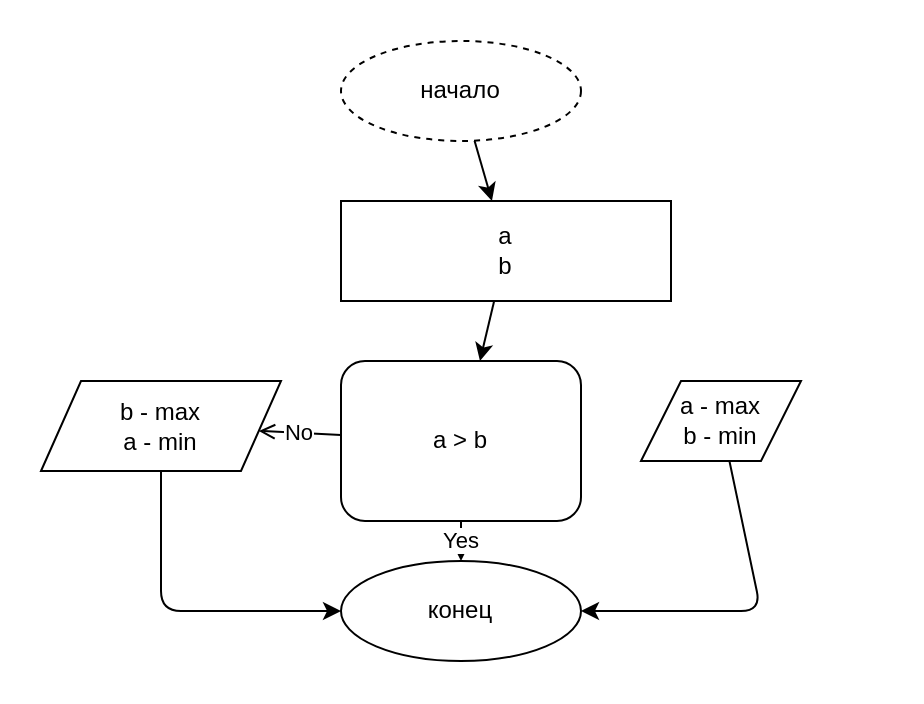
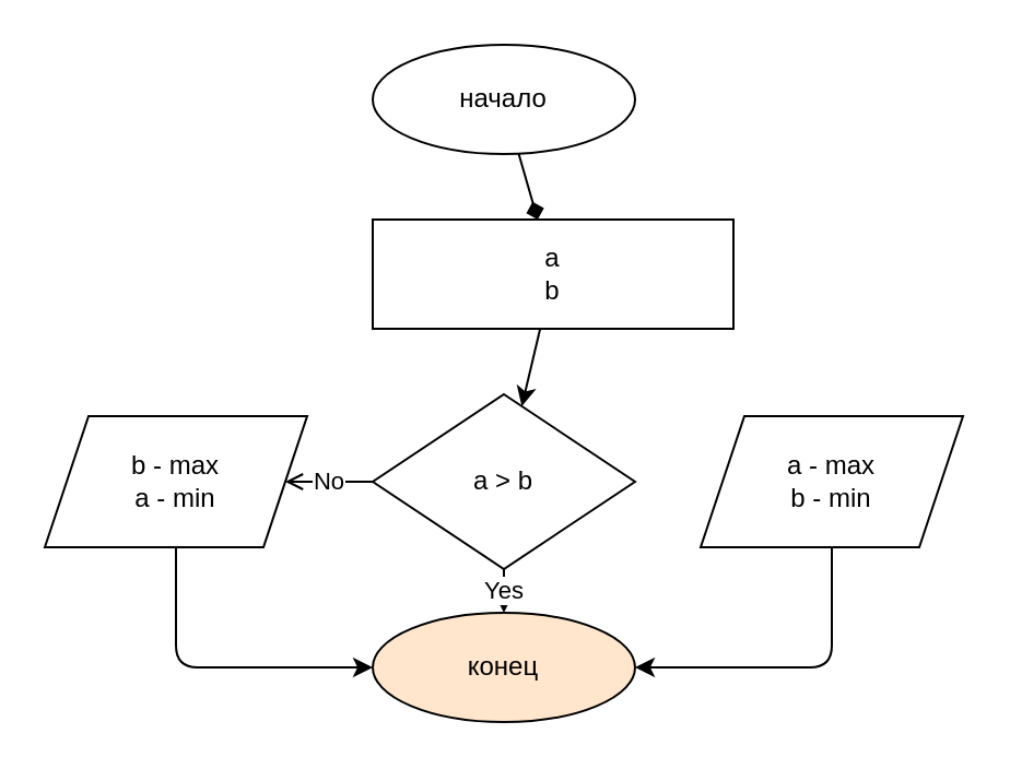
  <mxCell id="0" />
  <mxCell id="1" parent="0" />
- <mxCell id="2" value="" style="edgeStyle=none;html=1;" edge="1" parent="1" source="3" target="5"><mxGeometry relative="1" as="geometry" /></mxCell>
- <mxCell id="3" value="начало" style="ellipse;whiteSpace=wrap;html=1;dashed=1;" vertex="1" parent="1"><mxGeometry x="170" y="20" width="120" height="50" as="geometry" /></mxCell>
+ <mxCell id="2" value="" style="edgeStyle=none;html=1;endArrow=diamond;" edge="1" parent="1" source="3" target="5"><mxGeometry relative="1" as="geometry" /></mxCell>
+ <mxCell id="3" value="начало" style="ellipse;whiteSpace=wrap;html=1;" vertex="1" parent="1"><mxGeometry x="170" y="20" width="120" height="50" as="geometry" /></mxCell>
  <mxCell id="4" value="" style="edgeStyle=none;html=1;" edge="1" parent="1" source="5" target="8"><mxGeometry relative="1" as="geometry" /></mxCell>
  <mxCell id="5" value="a&lt;br&gt;b" style="whiteSpace=wrap;html=1;" vertex="1" parent="1"><mxGeometry x="170" y="100" width="165" height="50" as="geometry" /></mxCell>
  <mxCell id="6" value="Yes" style="edgeStyle=none;html=1;" edge="1" parent="1" source="8" target="13"><mxGeometry relative="1" as="geometry" /></mxCell>
  <mxCell id="7" value="No" style="edgeStyle=none;html=1;endArrow=open;" edge="1" parent="1" source="8" target="12"><mxGeometry relative="1" as="geometry" /></mxCell>
- <mxCell id="8" value="a &amp;gt; b" style="whiteSpace=wrap;html=1;rounded=1;" vertex="1" parent="1"><mxGeometry x="170" y="180" width="120" height="80" as="geometry" /></mxCell>
+ <mxCell id="8" value="a &amp;gt; b" style="rhombus;whiteSpace=wrap;html=1;" vertex="1" parent="1"><mxGeometry x="170" y="180" width="120" height="80" as="geometry" /></mxCell>
  <mxCell id="9" style="edgeStyle=none;html=1;" edge="1" parent="1" source="10" target="13"><mxGeometry relative="1" as="geometry"><Array as="points"><mxPoint x="380" y="305" /></Array></mxGeometry></mxCell>
- <mxCell id="10" value="a - max&lt;br&gt;b - min" style="shape=parallelogram;perimeter=parallelogramPerimeter;whiteSpace=wrap;html=1;fixedSize=1;" vertex="1" parent="1"><mxGeometry x="320" y="190" width="80" height="40" as="geometry" /></mxCell>
+ <mxCell id="10" value="a - max&lt;br&gt;b - min" style="shape=parallelogram;perimeter=parallelogramPerimeter;whiteSpace=wrap;html=1;fixedSize=1;" vertex="1" parent="1"><mxGeometry x="320" y="190" width="120" height="60" as="geometry" /></mxCell>
  <mxCell id="11" style="edgeStyle=none;html=1;" edge="1" parent="1" source="12" target="13"><mxGeometry relative="1" as="geometry"><Array as="points"><mxPoint x="80" y="305" /></Array></mxGeometry></mxCell>
- <mxCell id="12" value="&lt;span&gt;b - max&lt;/span&gt;&lt;br&gt;&lt;span&gt;a - min&lt;/span&gt;" style="shape=parallelogram;perimeter=parallelogramPerimeter;whiteSpace=wrap;html=1;fixedSize=1;" vertex="1" parent="1"><mxGeometry x="20" y="190" width="120" height="45" as="geometry" /></mxCell>
- <mxCell id="13" value="конец" style="ellipse;whiteSpace=wrap;html=1;" vertex="1" parent="1"><mxGeometry x="170" y="280" width="120" height="50" as="geometry" /></mxCell>
+ <mxCell id="12" value="&lt;span&gt;b - max&lt;/span&gt;&lt;br&gt;&lt;span&gt;a - min&lt;/span&gt;" style="shape=parallelogram;perimeter=parallelogramPerimeter;whiteSpace=wrap;html=1;fixedSize=1;" vertex="1" parent="1"><mxGeometry x="20" y="190" width="120" height="60" as="geometry" /></mxCell>
+ <mxCell id="13" value="конец" style="ellipse;whiteSpace=wrap;html=1;fillColor=#ffe6cc;" vertex="1" parent="1"><mxGeometry x="170" y="280" width="120" height="50" as="geometry" /></mxCell>
